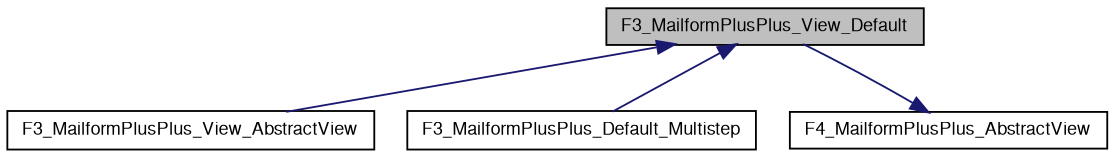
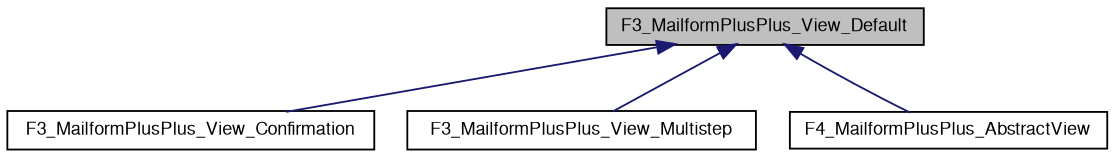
  digraph {
    node [color=black fillcolor=white fontname=FreeSans fontsize=10 shape=record style=filled]
    edge [color=midnightblue dir=back fontname=FreeSans fontsize=10 labelfontname=FreeSans labelfontsize=10 style=solid]
    n1 [fillcolor=grey75 fontcolor=black height=0.2 label=F3_MailformPlusPlus_View_Default width=0.4]
-   n2 [height=0.2 label=F3_MailformPlusPlus_View_AbstractView width=0.4]
-   n3 [height=0.2 label=F3_MailformPlusPlus_Default_Multistep width=0.4]
+   n2 [height=0.2 label=F3_MailformPlusPlus_View_Confirmation width=0.4]
+   n3 [height=0.2 label=F3_MailformPlusPlus_View_Multistep width=0.4]
    n4 [height=0.2 label=F4_MailformPlusPlus_AbstractView width=0.4]
    n1 -> n2
    n1 -> n3
-   n4 -> n1
+   n1 -> n4
  }
